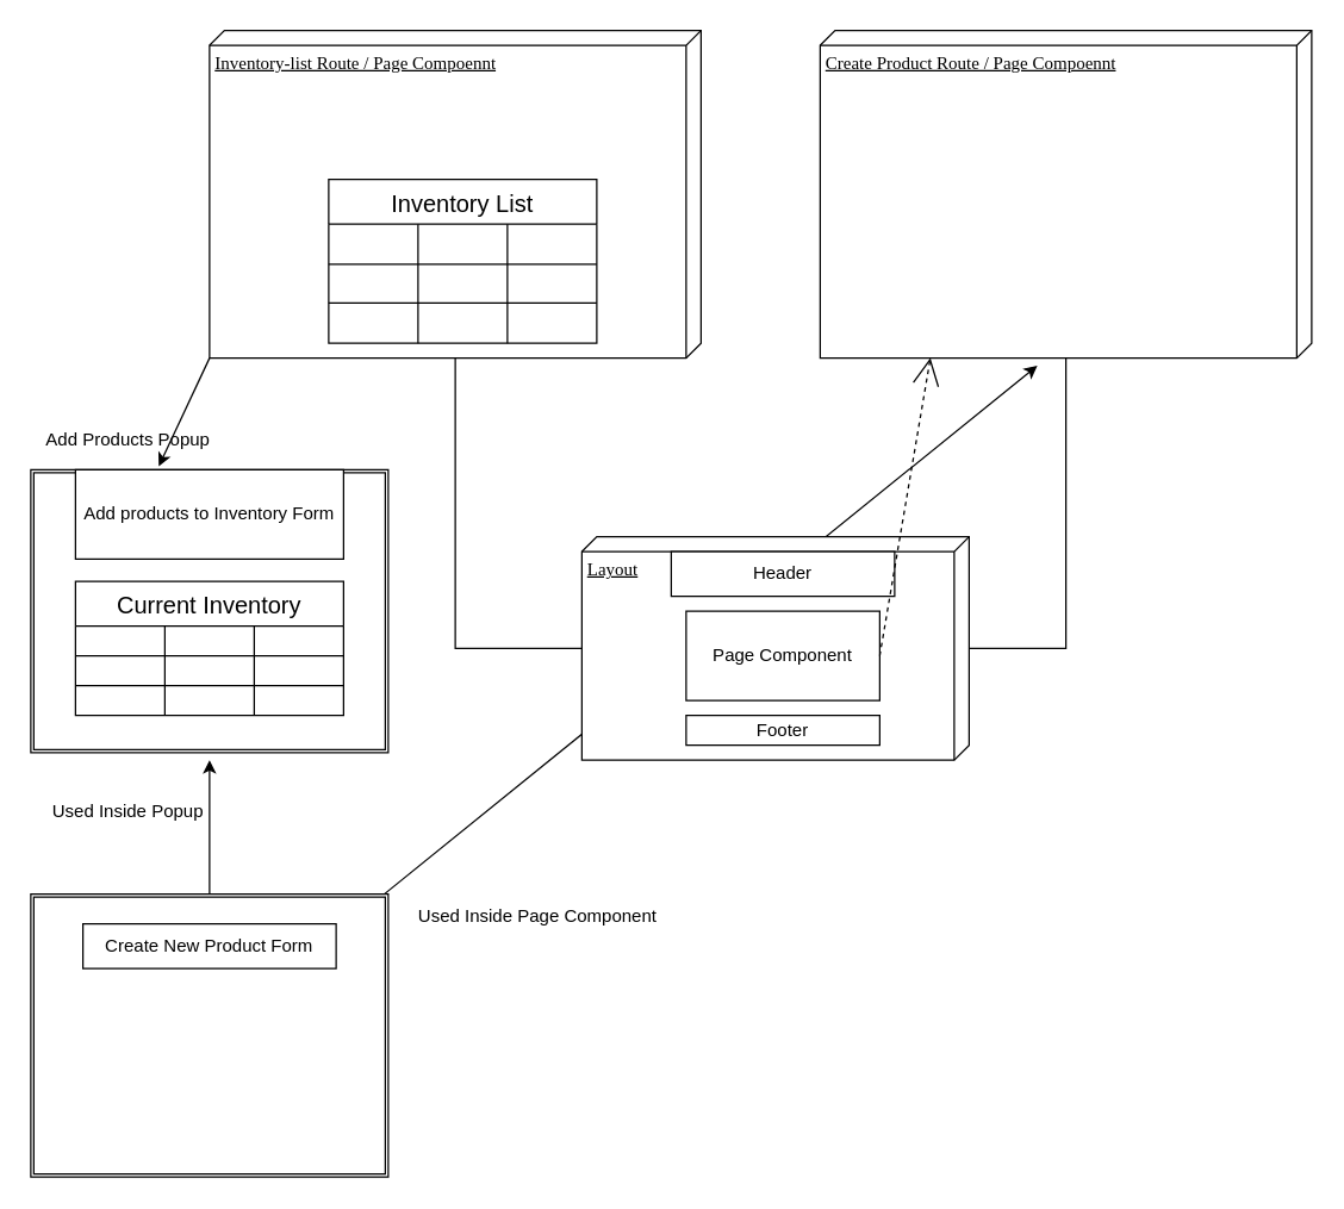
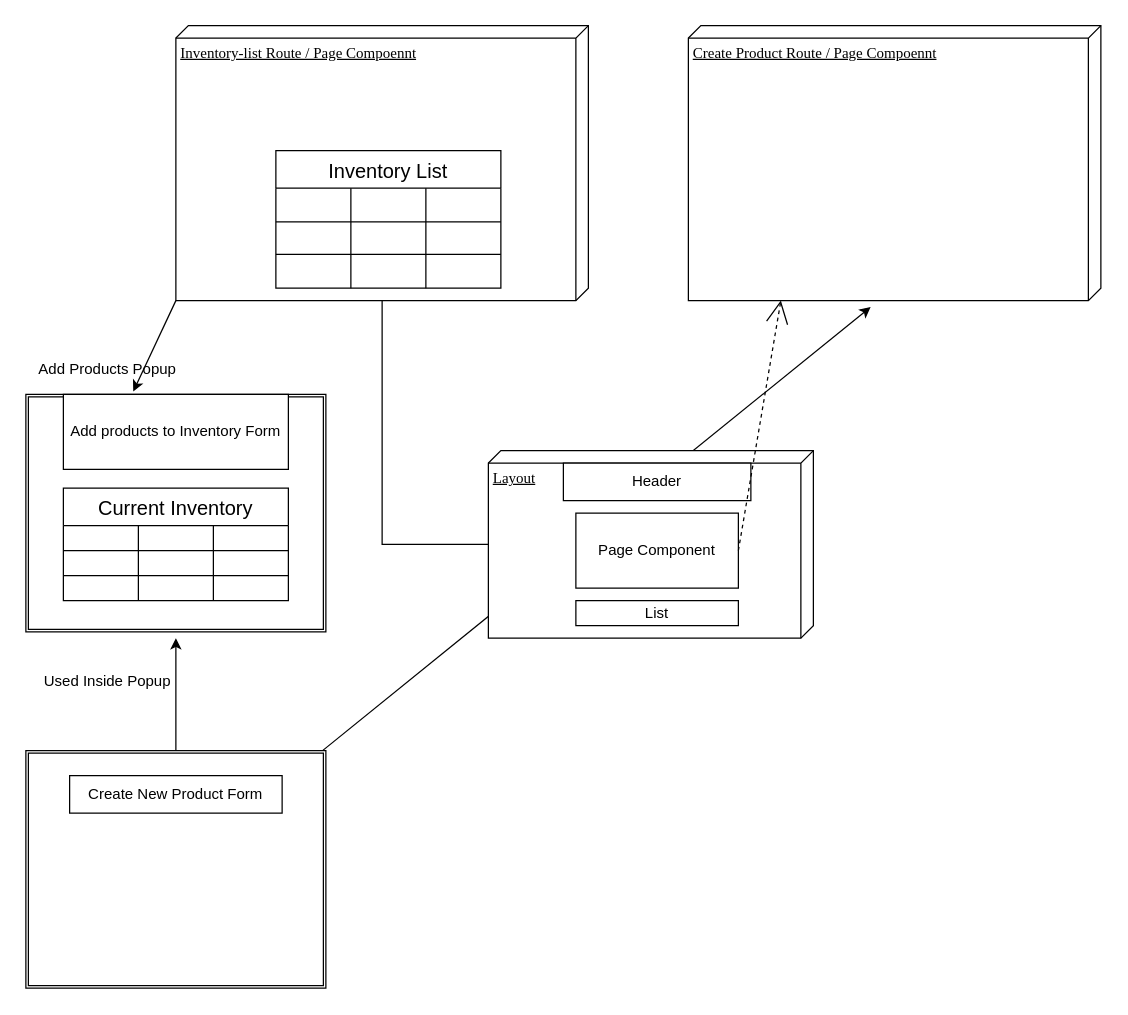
  <mxCell id="0" />
  <mxCell id="1" parent="0" />
  <mxCell id="2" value="" style="endArrow=classic;html=1;rounded=0;entryX=1.023;entryY=0.558;entryDx=0;entryDy=0;entryPerimeter=0;" edge="1" parent="1" source="41" target="4"><mxGeometry width="50" height="50" relative="1" as="geometry"><mxPoint x="540" y="430" as="sourcePoint" /><mxPoint x="590" y="380" as="targetPoint" /></mxGeometry></mxCell>
  <mxCell id="3" value="Inventory-list Route / Page Compoennt" style="verticalAlign=top;align=left;spacingTop=8;spacingLeft=2;spacingRight=12;shape=cube;size=10;direction=south;fontStyle=4;html=1;rounded=0;shadow=0;comic=0;labelBackgroundColor=none;strokeWidth=1;fontFamily=Verdana;fontSize=12" parent="1" vertex="1"><mxGeometry x="140" y="20" width="330" height="220" as="geometry" /></mxCell>
  <mxCell id="4" value="Create Product Route / Page Compoennt" style="verticalAlign=top;align=left;spacingTop=8;spacingLeft=2;spacingRight=12;shape=cube;size=10;direction=south;fontStyle=4;html=1;rounded=0;shadow=0;comic=0;labelBackgroundColor=none;strokeWidth=1;fontFamily=Verdana;fontSize=12" parent="1" vertex="1"><mxGeometry x="550" y="20" width="330" height="220" as="geometry" /></mxCell>
  <mxCell id="5" value="Layout" style="verticalAlign=top;align=left;spacingTop=8;spacingLeft=2;spacingRight=12;shape=cube;size=10;direction=south;fontStyle=4;html=1;rounded=0;shadow=0;comic=0;labelBackgroundColor=none;strokeWidth=1;fontFamily=Verdana;fontSize=12" parent="1" vertex="1"><mxGeometry x="390" y="360" width="260" height="150" as="geometry" /></mxCell>
- <mxCell id="6" style="edgeStyle=orthogonalEdgeStyle;rounded=0;html=1;labelBackgroundColor=none;startArrow=none;startFill=0;startSize=8;endArrow=none;endFill=0;endSize=16;fontFamily=Verdana;fontSize=12;" parent="1" source="5" target="4" edge="1"><mxGeometry relative="1" as="geometry"><Array as="points"><mxPoint x="715" y="435" /></Array></mxGeometry></mxCell>
  <mxCell id="7" style="edgeStyle=orthogonalEdgeStyle;rounded=0;html=1;labelBackgroundColor=none;startArrow=none;startFill=0;startSize=8;endArrow=none;endFill=0;endSize=16;fontFamily=Verdana;fontSize=12;" parent="1" source="5" target="3" edge="1"><mxGeometry relative="1" as="geometry"><Array as="points"><mxPoint x="305" y="435" /></Array></mxGeometry></mxCell>
  <mxCell id="8" value="Header" style="rounded=0;whiteSpace=wrap;html=1;" vertex="1" parent="1"><mxGeometry x="450" y="370" width="150" height="30" as="geometry" /></mxCell>
- <mxCell id="9" value="Footer" style="rounded=0;whiteSpace=wrap;html=1;" vertex="1" parent="1"><mxGeometry x="460" y="480" width="130" height="20" as="geometry" /></mxCell>
+ <mxCell id="9" value="List" style="rounded=0;whiteSpace=wrap;html=1;" vertex="1" parent="1"><mxGeometry x="460" y="480" width="130" height="20" as="geometry" /></mxCell>
  <mxCell id="10" value="Inventory List" style="shape=table;startSize=30;container=1;collapsible=0;childLayout=tableLayout;strokeColor=default;fontSize=16;" vertex="1" parent="1"><mxGeometry x="220" y="120" width="180" height="110" as="geometry" /></mxCell>
  <mxCell id="11" value="" style="shape=tableRow;horizontal=0;startSize=0;swimlaneHead=0;swimlaneBody=0;strokeColor=inherit;top=0;left=0;bottom=0;right=0;collapsible=0;dropTarget=0;fillColor=none;points=[[0,0.5],[1,0.5]];portConstraint=eastwest;fontSize=16;" vertex="1" parent="10"><mxGeometry y="30" width="180" height="27" as="geometry" /></mxCell>
  <mxCell id="12" value="" style="shape=partialRectangle;html=1;whiteSpace=wrap;connectable=0;strokeColor=inherit;overflow=hidden;fillColor=none;top=0;left=0;bottom=0;right=0;pointerEvents=1;fontSize=16;" vertex="1" parent="11"><mxGeometry width="60" height="27" as="geometry"><mxRectangle width="60" height="27" as="alternateBounds" /></mxGeometry></mxCell>
  <mxCell id="13" value="" style="shape=partialRectangle;html=1;whiteSpace=wrap;connectable=0;strokeColor=inherit;overflow=hidden;fillColor=none;top=0;left=0;bottom=0;right=0;pointerEvents=1;fontSize=16;" vertex="1" parent="11"><mxGeometry x="60" width="60" height="27" as="geometry"><mxRectangle width="60" height="27" as="alternateBounds" /></mxGeometry></mxCell>
  <mxCell id="14" value="" style="shape=partialRectangle;html=1;whiteSpace=wrap;connectable=0;strokeColor=inherit;overflow=hidden;fillColor=none;top=0;left=0;bottom=0;right=0;pointerEvents=1;fontSize=16;" vertex="1" parent="11"><mxGeometry x="120" width="60" height="27" as="geometry"><mxRectangle width="60" height="27" as="alternateBounds" /></mxGeometry></mxCell>
  <mxCell id="15" value="" style="shape=tableRow;horizontal=0;startSize=0;swimlaneHead=0;swimlaneBody=0;strokeColor=inherit;top=0;left=0;bottom=0;right=0;collapsible=0;dropTarget=0;fillColor=none;points=[[0,0.5],[1,0.5]];portConstraint=eastwest;fontSize=16;" vertex="1" parent="10"><mxGeometry y="57" width="180" height="26" as="geometry" /></mxCell>
  <mxCell id="16" value="" style="shape=partialRectangle;html=1;whiteSpace=wrap;connectable=0;strokeColor=inherit;overflow=hidden;fillColor=none;top=0;left=0;bottom=0;right=0;pointerEvents=1;fontSize=16;" vertex="1" parent="15"><mxGeometry width="60" height="26" as="geometry"><mxRectangle width="60" height="26" as="alternateBounds" /></mxGeometry></mxCell>
  <mxCell id="17" value="" style="shape=partialRectangle;html=1;whiteSpace=wrap;connectable=0;strokeColor=inherit;overflow=hidden;fillColor=none;top=0;left=0;bottom=0;right=0;pointerEvents=1;fontSize=16;" vertex="1" parent="15"><mxGeometry x="60" width="60" height="26" as="geometry"><mxRectangle width="60" height="26" as="alternateBounds" /></mxGeometry></mxCell>
  <mxCell id="18" value="" style="shape=partialRectangle;html=1;whiteSpace=wrap;connectable=0;strokeColor=inherit;overflow=hidden;fillColor=none;top=0;left=0;bottom=0;right=0;pointerEvents=1;fontSize=16;" vertex="1" parent="15"><mxGeometry x="120" width="60" height="26" as="geometry"><mxRectangle width="60" height="26" as="alternateBounds" /></mxGeometry></mxCell>
  <mxCell id="19" value="" style="shape=tableRow;horizontal=0;startSize=0;swimlaneHead=0;swimlaneBody=0;strokeColor=inherit;top=0;left=0;bottom=0;right=0;collapsible=0;dropTarget=0;fillColor=none;points=[[0,0.5],[1,0.5]];portConstraint=eastwest;fontSize=16;" vertex="1" parent="10"><mxGeometry y="83" width="180" height="27" as="geometry" /></mxCell>
  <mxCell id="20" value="" style="shape=partialRectangle;html=1;whiteSpace=wrap;connectable=0;strokeColor=inherit;overflow=hidden;fillColor=none;top=0;left=0;bottom=0;right=0;pointerEvents=1;fontSize=16;" vertex="1" parent="19"><mxGeometry width="60" height="27" as="geometry"><mxRectangle width="60" height="27" as="alternateBounds" /></mxGeometry></mxCell>
  <mxCell id="21" value="" style="shape=partialRectangle;html=1;whiteSpace=wrap;connectable=0;strokeColor=inherit;overflow=hidden;fillColor=none;top=0;left=0;bottom=0;right=0;pointerEvents=1;fontSize=16;" vertex="1" parent="19"><mxGeometry x="60" width="60" height="27" as="geometry"><mxRectangle width="60" height="27" as="alternateBounds" /></mxGeometry></mxCell>
  <mxCell id="22" value="" style="shape=partialRectangle;html=1;whiteSpace=wrap;connectable=0;strokeColor=inherit;overflow=hidden;fillColor=none;top=0;left=0;bottom=0;right=0;pointerEvents=1;fontSize=16;" vertex="1" parent="19"><mxGeometry x="120" width="60" height="27" as="geometry"><mxRectangle width="60" height="27" as="alternateBounds" /></mxGeometry></mxCell>
  <mxCell id="23" value="" style="shape=ext;double=1;rounded=0;whiteSpace=wrap;html=1;" vertex="1" parent="1"><mxGeometry y="315" width="240" height="190" as="geometry" x="20" /></mxCell>
  <mxCell id="24" value="" style="endArrow=classic;html=1;rounded=0;exitX=1;exitY=1;exitDx=0;exitDy=0;exitPerimeter=0;entryX=0.358;entryY=-0.012;entryDx=0;entryDy=0;entryPerimeter=0;" edge="1" parent="1" source="3" target="23"><mxGeometry width="50" height="50" relative="1" as="geometry"><mxPoint x="540" y="320" as="sourcePoint" /><mxPoint x="590" y="270" as="targetPoint" /></mxGeometry></mxCell>
  <mxCell id="25" value="Page Component" style="rounded=0;whiteSpace=wrap;html=1;" vertex="1" parent="1"><mxGeometry x="460" y="410" width="130" height="60" as="geometry" /></mxCell>
  <mxCell id="26" style="edgeStyle=none;rounded=0;html=1;dashed=1;labelBackgroundColor=none;startArrow=none;startFill=0;startSize=8;endArrow=open;endFill=0;endSize=16;fontFamily=Verdana;fontSize=12;exitX=1;exitY=0.5;exitDx=0;exitDy=0;" parent="1" source="25" edge="1"><mxGeometry relative="1" as="geometry"><mxPoint x="624" y="240" as="targetPoint" /></mxGeometry></mxCell>
  <mxCell id="27" value="Current Inventory" style="shape=table;startSize=30;container=1;collapsible=0;childLayout=tableLayout;strokeColor=default;fontSize=16;" vertex="1" parent="1"><mxGeometry x="50" y="390" width="180" height="90" as="geometry" /></mxCell>
  <mxCell id="28" value="" style="shape=tableRow;horizontal=0;startSize=0;swimlaneHead=0;swimlaneBody=0;strokeColor=inherit;top=0;left=0;bottom=0;right=0;collapsible=0;dropTarget=0;fillColor=none;points=[[0,0.5],[1,0.5]];portConstraint=eastwest;fontSize=16;" vertex="1" parent="27"><mxGeometry y="30" width="180" height="20" as="geometry" /></mxCell>
  <mxCell id="29" value="" style="shape=partialRectangle;html=1;whiteSpace=wrap;connectable=0;strokeColor=inherit;overflow=hidden;fillColor=none;top=0;left=0;bottom=0;right=0;pointerEvents=1;fontSize=16;" vertex="1" parent="28"><mxGeometry width="60" height="20" as="geometry"><mxRectangle width="60" height="20" as="alternateBounds" /></mxGeometry></mxCell>
  <mxCell id="30" value="" style="shape=partialRectangle;html=1;whiteSpace=wrap;connectable=0;strokeColor=inherit;overflow=hidden;fillColor=none;top=0;left=0;bottom=0;right=0;pointerEvents=1;fontSize=16;" vertex="1" parent="28"><mxGeometry x="60" width="60" height="20" as="geometry"><mxRectangle width="60" height="20" as="alternateBounds" /></mxGeometry></mxCell>
  <mxCell id="31" value="" style="shape=partialRectangle;html=1;whiteSpace=wrap;connectable=0;strokeColor=inherit;overflow=hidden;fillColor=none;top=0;left=0;bottom=0;right=0;pointerEvents=1;fontSize=16;" vertex="1" parent="28"><mxGeometry x="120" width="60" height="20" as="geometry"><mxRectangle width="60" height="20" as="alternateBounds" /></mxGeometry></mxCell>
  <mxCell id="32" value="" style="shape=tableRow;horizontal=0;startSize=0;swimlaneHead=0;swimlaneBody=0;strokeColor=inherit;top=0;left=0;bottom=0;right=0;collapsible=0;dropTarget=0;fillColor=none;points=[[0,0.5],[1,0.5]];portConstraint=eastwest;fontSize=16;" vertex="1" parent="27"><mxGeometry y="50" width="180" height="20" as="geometry" /></mxCell>
  <mxCell id="33" value="" style="shape=partialRectangle;html=1;whiteSpace=wrap;connectable=0;strokeColor=inherit;overflow=hidden;fillColor=none;top=0;left=0;bottom=0;right=0;pointerEvents=1;fontSize=16;" vertex="1" parent="32"><mxGeometry width="60" height="20" as="geometry"><mxRectangle width="60" height="20" as="alternateBounds" /></mxGeometry></mxCell>
  <mxCell id="34" value="" style="shape=partialRectangle;html=1;whiteSpace=wrap;connectable=0;strokeColor=inherit;overflow=hidden;fillColor=none;top=0;left=0;bottom=0;right=0;pointerEvents=1;fontSize=16;" vertex="1" parent="32"><mxGeometry x="60" width="60" height="20" as="geometry"><mxRectangle width="60" height="20" as="alternateBounds" /></mxGeometry></mxCell>
  <mxCell id="35" value="" style="shape=partialRectangle;html=1;whiteSpace=wrap;connectable=0;strokeColor=inherit;overflow=hidden;fillColor=none;top=0;left=0;bottom=0;right=0;pointerEvents=1;fontSize=16;" vertex="1" parent="32"><mxGeometry x="120" width="60" height="20" as="geometry"><mxRectangle width="60" height="20" as="alternateBounds" /></mxGeometry></mxCell>
  <mxCell id="36" value="" style="shape=tableRow;horizontal=0;startSize=0;swimlaneHead=0;swimlaneBody=0;strokeColor=inherit;top=0;left=0;bottom=0;right=0;collapsible=0;dropTarget=0;fillColor=none;points=[[0,0.5],[1,0.5]];portConstraint=eastwest;fontSize=16;" vertex="1" parent="27"><mxGeometry y="70" width="180" height="20" as="geometry" /></mxCell>
  <mxCell id="37" value="" style="shape=partialRectangle;html=1;whiteSpace=wrap;connectable=0;strokeColor=inherit;overflow=hidden;fillColor=none;top=0;left=0;bottom=0;right=0;pointerEvents=1;fontSize=16;" vertex="1" parent="36"><mxGeometry width="60" height="20" as="geometry"><mxRectangle width="60" height="20" as="alternateBounds" /></mxGeometry></mxCell>
  <mxCell id="38" value="" style="shape=partialRectangle;html=1;whiteSpace=wrap;connectable=0;strokeColor=inherit;overflow=hidden;fillColor=none;top=0;left=0;bottom=0;right=0;pointerEvents=1;fontSize=16;" vertex="1" parent="36"><mxGeometry x="60" width="60" height="20" as="geometry"><mxRectangle width="60" height="20" as="alternateBounds" /></mxGeometry></mxCell>
  <mxCell id="39" value="" style="shape=partialRectangle;html=1;whiteSpace=wrap;connectable=0;strokeColor=inherit;overflow=hidden;fillColor=none;top=0;left=0;bottom=0;right=0;pointerEvents=1;fontSize=16;" vertex="1" parent="36"><mxGeometry x="120" width="60" height="20" as="geometry"><mxRectangle width="60" height="20" as="alternateBounds" /></mxGeometry></mxCell>
  <mxCell id="40" value="Add products to Inventory Form" style="rounded=0;whiteSpace=wrap;html=1;" vertex="1" parent="1"><mxGeometry x="50" y="315" width="180" height="60" as="geometry" /></mxCell>
  <mxCell id="41" value="" style="shape=ext;double=1;rounded=0;whiteSpace=wrap;html=1;" vertex="1" parent="1"><mxGeometry y="600" width="240" height="190" as="geometry" x="20" /></mxCell>
  <mxCell id="42" value="Add Products Popup" style="text;html=1;align=center;verticalAlign=middle;resizable=0;points=[];autosize=1;strokeColor=none;fillColor=none;" vertex="1" parent="1"><mxGeometry y="280" width="130" height="30" as="geometry" x="20" /></mxCell>
  <mxCell id="43" value="Create New Product Form" style="rounded=0;whiteSpace=wrap;html=1;" vertex="1" parent="1"><mxGeometry x="55" y="620" width="170" height="30" as="geometry" /></mxCell>
  <mxCell id="44" value="" style="endArrow=classic;html=1;rounded=0;exitX=0.5;exitY=0;exitDx=0;exitDy=0;" edge="1" parent="1" source="41"><mxGeometry width="50" height="50" relative="1" as="geometry"><mxPoint x="540" y="430" as="sourcePoint" /><mxPoint x="140" y="510" as="targetPoint" /></mxGeometry></mxCell>
  <mxCell id="45" value="Used Inside Popup" style="text;html=1;align=center;verticalAlign=middle;resizable=0;points=[];autosize=1;strokeColor=none;fillColor=none;" vertex="1" parent="1"><mxGeometry x="25" y="530" width="120" height="30" as="geometry" /></mxCell>
- <mxCell id="46" value="Used Inside Page Component" style="text;html=1;align=center;verticalAlign=middle;resizable=0;points=[];autosize=1;strokeColor=none;fillColor=none;" vertex="1" parent="1"><mxGeometry x="270" y="600" width="180" height="30" as="geometry" /></mxCell>
